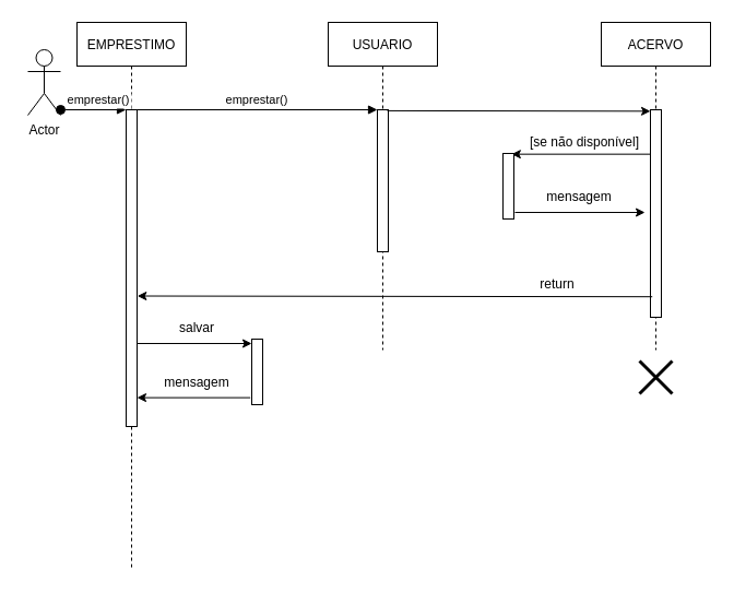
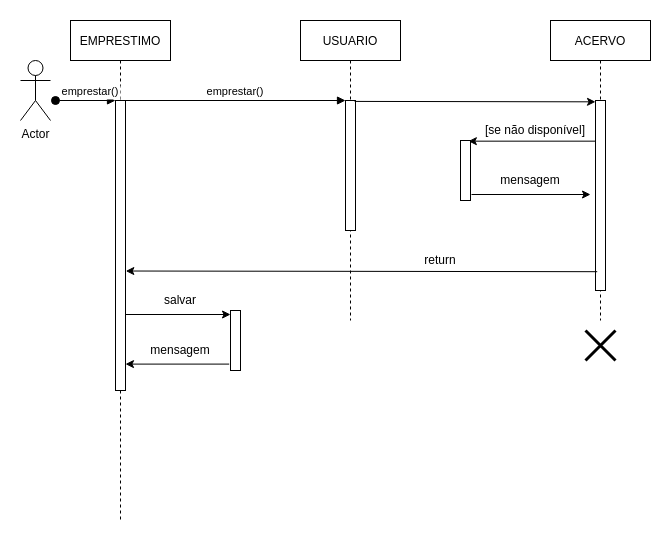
  <mxCell id="0" />
  <mxCell id="1" parent="0" />
  <mxCell id="2" value="EMPRESTIMO" style="shape=umlLifeline;perimeter=lifelinePerimeter;container=1;collapsible=0;recursiveResize=0;rounded=0;shadow=0;strokeWidth=1;" parent="1" vertex="1"><mxGeometry x="70" y="20" width="100" height="500" as="geometry" /></mxCell>
  <mxCell id="3" value="" style="points=[];perimeter=orthogonalPerimeter;rounded=0;shadow=0;strokeWidth=1;" parent="2" vertex="1"><mxGeometry x="45" y="80" width="10" height="290" as="geometry" /></mxCell>
  <mxCell id="4" value="emprestar()" style="verticalAlign=bottom;startArrow=oval;endArrow=block;startSize=8;shadow=0;strokeWidth=1;" parent="2" target="3" edge="1"><mxGeometry x="0.167" relative="1" as="geometry"><mxPoint x="-15" y="80" as="sourcePoint" /><mxPoint as="offset" /></mxGeometry></mxCell>
  <mxCell id="5" value="USUARIO" style="shape=umlLifeline;perimeter=lifelinePerimeter;container=1;collapsible=0;recursiveResize=0;rounded=0;shadow=0;strokeWidth=1;" parent="1" vertex="1"><mxGeometry x="300" y="20" width="100" height="300" as="geometry" /></mxCell>
  <mxCell id="6" value="" style="points=[];perimeter=orthogonalPerimeter;rounded=0;shadow=0;strokeWidth=1;" parent="5" vertex="1"><mxGeometry x="45" y="80" width="10" height="130" as="geometry" /></mxCell>
  <mxCell id="7" value="emprestar()" style="verticalAlign=bottom;endArrow=block;entryX=0;entryY=0;shadow=0;strokeWidth=1;" parent="1" source="3" target="6" edge="1"><mxGeometry relative="1" as="geometry"><mxPoint x="235" y="100" as="sourcePoint" /></mxGeometry></mxCell>
- <mxCell id="8" value="Actor" style="shape=umlActor;verticalLabelPosition=bottom;verticalAlign=top;html=1;outlineConnect=0;" vertex="1" parent="1"><mxGeometry x="25" y="45" width="30" height="60" as="geometry" /></mxCell>
+ <mxCell id="8" value="Actor" style="shape=umlActor;verticalLabelPosition=bottom;verticalAlign=top;html=1;outlineConnect=0;" vertex="1" parent="1"><mxGeometry x="20" y="60" width="30" height="60" as="geometry" /></mxCell>
  <mxCell id="9" value="ACERVO" style="shape=umlLifeline;perimeter=lifelinePerimeter;container=1;collapsible=0;recursiveResize=0;rounded=0;shadow=0;strokeWidth=1;" vertex="1" parent="1"><mxGeometry x="550" y="20" width="100" height="300" as="geometry" /></mxCell>
  <mxCell id="10" value="" style="points=[];perimeter=orthogonalPerimeter;rounded=0;shadow=0;strokeWidth=1;" vertex="1" parent="9"><mxGeometry x="45" y="80" width="10" height="190" as="geometry" /></mxCell>
  <mxCell id="11" value="" style="endArrow=classic;html=1;exitX=0.914;exitY=0.007;exitDx=0;exitDy=0;exitPerimeter=0;entryX=0;entryY=0.007;entryDx=0;entryDy=0;entryPerimeter=0;" edge="1" parent="1" source="6" target="10"><mxGeometry width="50" height="50" relative="1" as="geometry"><mxPoint x="330" y="210" as="sourcePoint" /><mxPoint x="590" y="101" as="targetPoint" /></mxGeometry></mxCell>
  <mxCell id="12" value="" style="endArrow=classic;html=1;entryX=0.786;entryY=0.011;entryDx=0;entryDy=0;entryPerimeter=0;" edge="1" parent="1" source="10" target="13"><mxGeometry width="50" height="50" relative="1" as="geometry"><mxPoint x="510" y="200" as="sourcePoint" /><mxPoint x="510" y="141" as="targetPoint" /></mxGeometry></mxCell>
  <mxCell id="13" value="" style="points=[];perimeter=orthogonalPerimeter;rounded=0;shadow=0;strokeWidth=1;" vertex="1" parent="1"><mxGeometry x="460" y="140" width="10" height="60" as="geometry" /></mxCell>
  <mxCell id="14" value="[se não disponível]" style="text;html=1;strokeColor=none;fillColor=none;align=center;verticalAlign=middle;whiteSpace=wrap;rounded=0;" vertex="1" parent="1"><mxGeometry x="480" y="120" width="110" height="20" as="geometry" /></mxCell>
  <mxCell id="15" value="" style="endArrow=classic;html=1;exitX=1.1;exitY=0.9;exitDx=0;exitDy=0;exitPerimeter=0;" edge="1" parent="1" source="13"><mxGeometry width="50" height="50" relative="1" as="geometry"><mxPoint x="480" y="198" as="sourcePoint" /><mxPoint x="590" y="194" as="targetPoint" /></mxGeometry></mxCell>
  <mxCell id="16" value="" style="endArrow=classic;html=1;exitX=0.171;exitY=0.901;exitDx=0;exitDy=0;exitPerimeter=0;entryX=1.029;entryY=0.588;entryDx=0;entryDy=0;entryPerimeter=0;" edge="1" parent="1" source="10" target="3"><mxGeometry width="50" height="50" relative="1" as="geometry"><mxPoint x="590" y="271" as="sourcePoint" /><mxPoint x="190" y="271" as="targetPoint" /></mxGeometry></mxCell>
  <mxCell id="17" value="mensagem" style="text;html=1;strokeColor=none;fillColor=none;align=center;verticalAlign=middle;whiteSpace=wrap;rounded=0;" vertex="1" parent="1"><mxGeometry x="510" y="170" width="40" height="20" as="geometry" /></mxCell>
- <mxCell id="18" value="return" style="text;html=1;strokeColor=none;fillColor=none;align=center;verticalAlign=middle;whiteSpace=wrap;rounded=0;" vertex="1" parent="1"><mxGeometry x="490" y="250" width="40" height="20" as="geometry" /></mxCell>
+ <mxCell id="18" value="return" style="text;html=1;strokeColor=none;fillColor=none;align=center;verticalAlign=middle;whiteSpace=wrap;rounded=0;" vertex="1" parent="1"><mxGeometry x="420" y="250" width="40" height="20" as="geometry" /></mxCell>
  <mxCell id="19" value="" style="endArrow=classic;html=1;" edge="1" parent="1"><mxGeometry width="50" height="50" relative="1" as="geometry"><mxPoint x="125" y="314" as="sourcePoint" /><mxPoint x="230" y="314" as="targetPoint" /></mxGeometry></mxCell>
  <mxCell id="20" value="" style="points=[];perimeter=orthogonalPerimeter;rounded=0;shadow=0;strokeWidth=1;" vertex="1" parent="1"><mxGeometry x="230" y="310" width="10" height="60" as="geometry" /></mxCell>
  <mxCell id="21" value="" style="endArrow=classic;html=1;exitX=-0.129;exitY=0.41;exitDx=0;exitDy=0;exitPerimeter=0;" edge="1" parent="1"><mxGeometry width="50" height="50" relative="1" as="geometry"><mxPoint x="228.71" y="363.6" as="sourcePoint" /><mxPoint x="125" y="363.6" as="targetPoint" /></mxGeometry></mxCell>
  <mxCell id="22" value="salvar" style="text;html=1;strokeColor=none;fillColor=none;align=center;verticalAlign=middle;whiteSpace=wrap;rounded=0;" vertex="1" parent="1"><mxGeometry x="160" y="290" width="40" height="20" as="geometry" /></mxCell>
  <mxCell id="23" value="mensagem" style="text;html=1;strokeColor=none;fillColor=none;align=center;verticalAlign=middle;whiteSpace=wrap;rounded=0;" vertex="1" parent="1"><mxGeometry x="160" y="340" width="40" height="20" as="geometry" /></mxCell>
  <mxCell id="24" value="" style="shape=umlDestroy;whiteSpace=wrap;html=1;strokeWidth=3;" vertex="1" parent="1"><mxGeometry x="585" y="330" width="30" height="30" as="geometry" /></mxCell>
